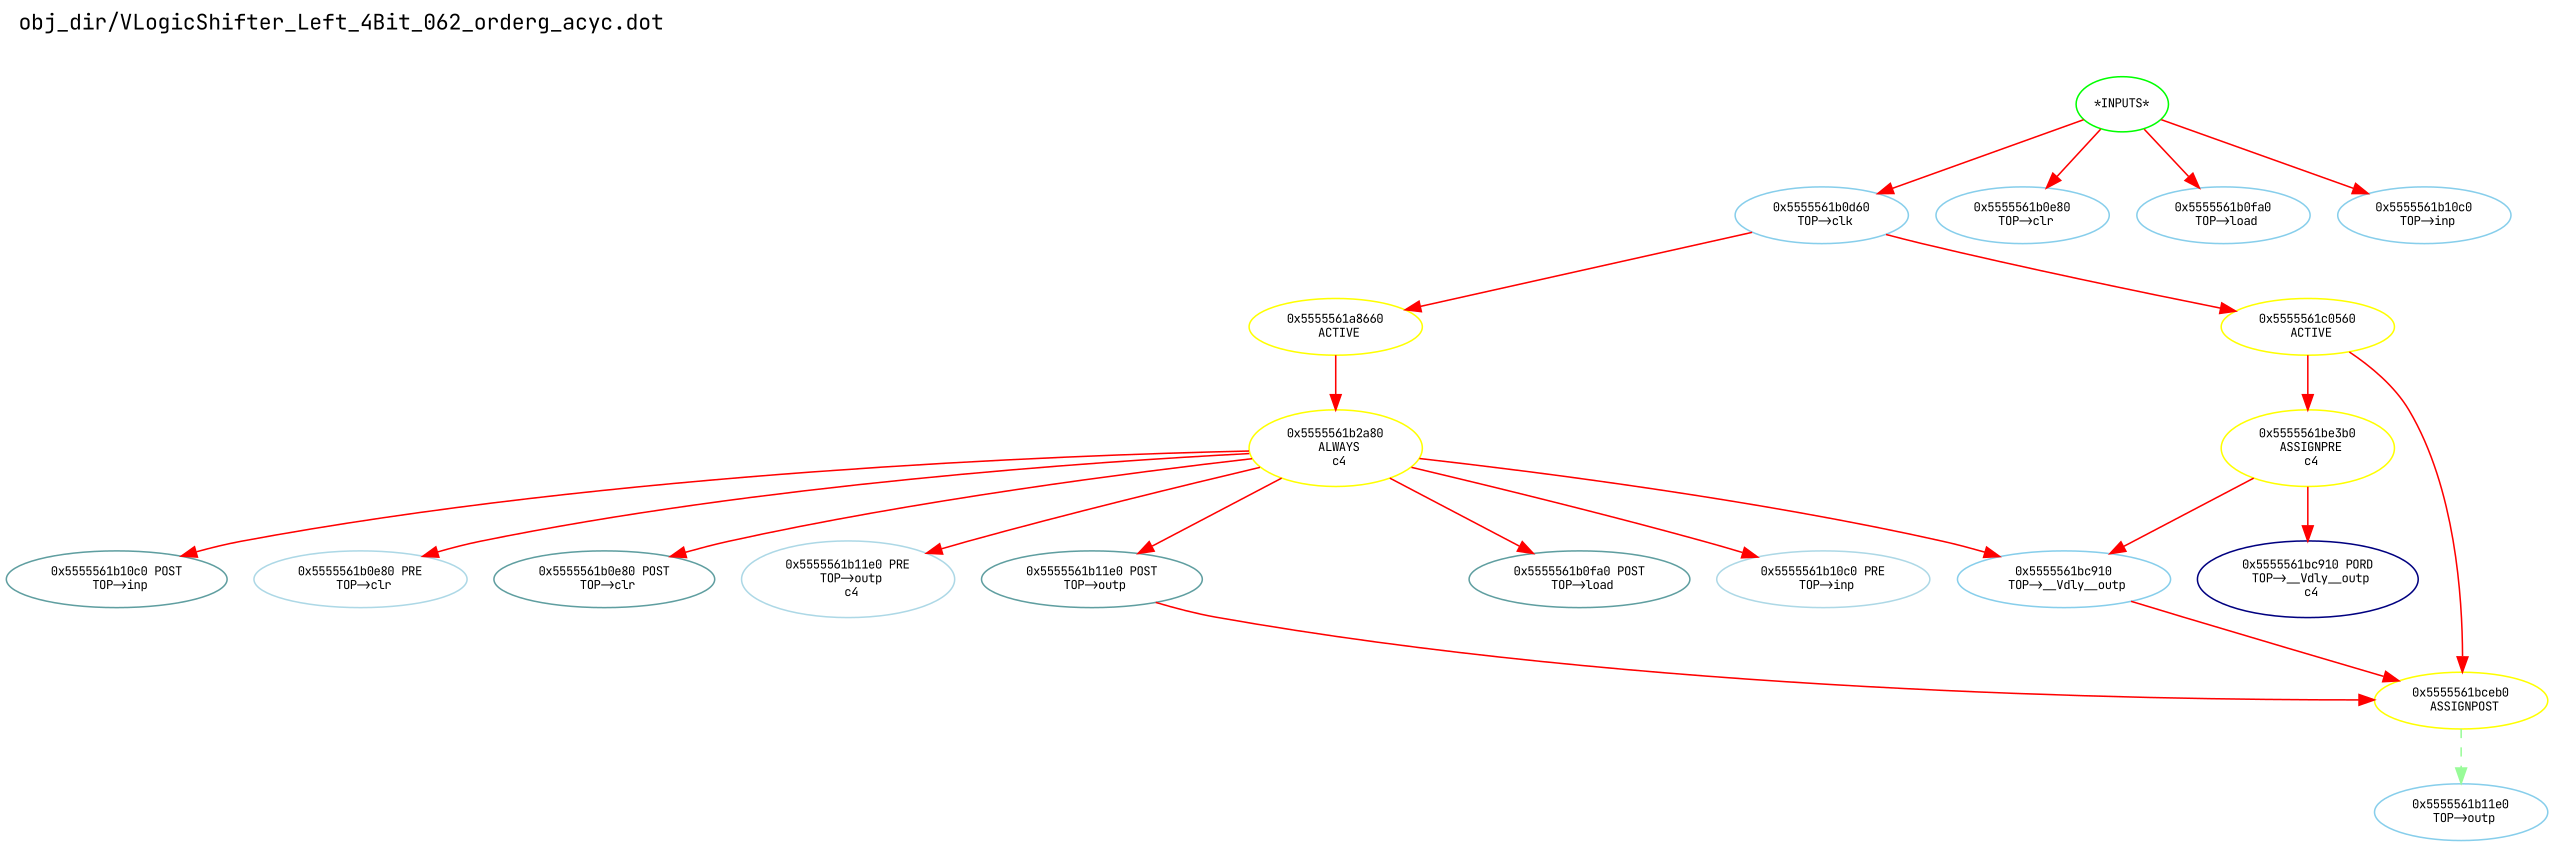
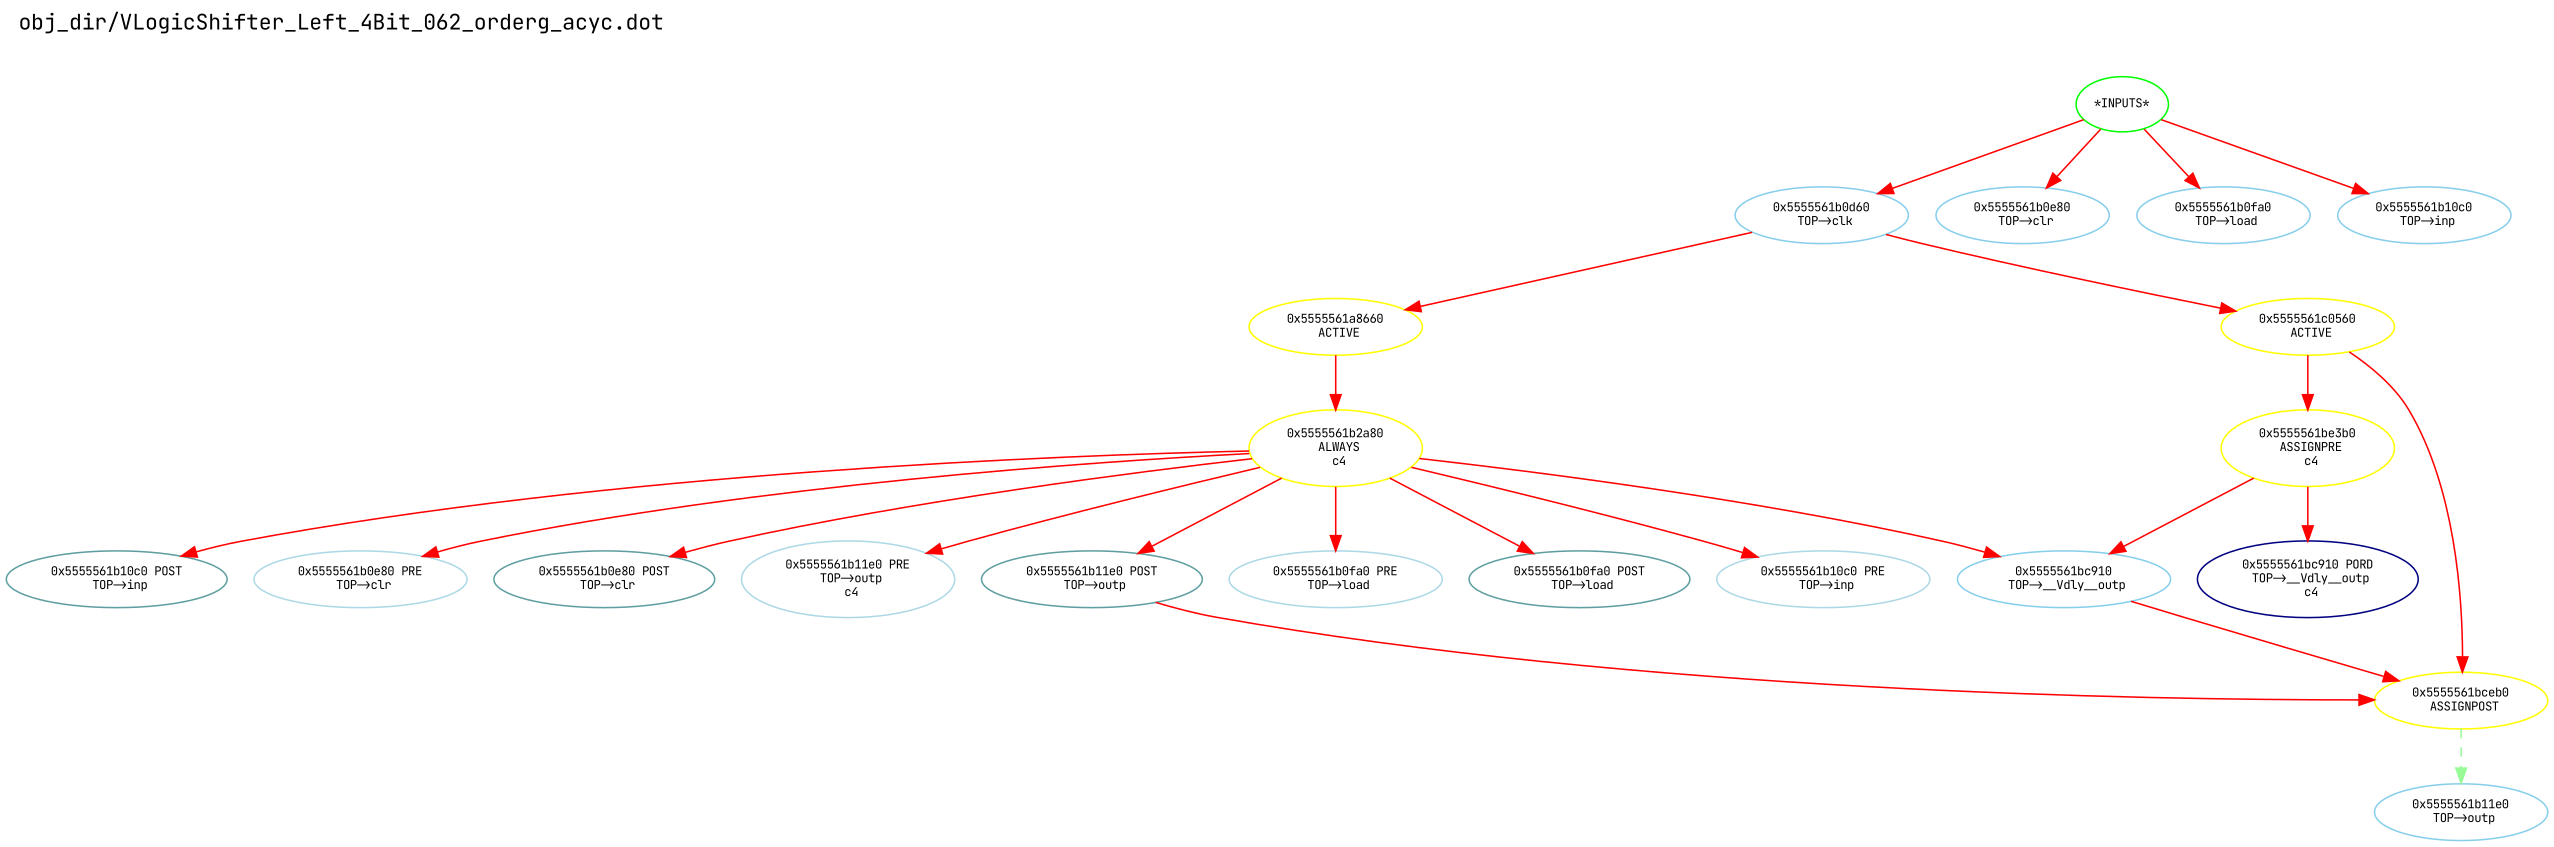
  digraph {
    fontname="JetBrains Mono"
    label="obj_dir/VLogicShifter_Left_4Bit_062_orderg_acyc.dot"
    labeljust=l
    labelloc=t
    rankdir=TB
    node [color=skyblue fontname="JetBrains Mono" fontsize=8]
    edge [color=red fontname="JetBrains Mono" fontsize=8 weight=32]
    n1 [color=green label="*INPUTS*"]
    n2 [label="0x5555561b0d60\n TOP->clk"]
    n3 [label="0x5555561b0e80\n TOP->clr"]
    n4 [label="0x5555561b0fa0\n TOP->load"]
    n5 [label="0x5555561b10c0\n TOP->inp"]
    n6 [color=yellow label="0x5555561a8660\n ACTIVE"]
    n7 [color=yellow label="0x5555561c0560\n ACTIVE"]
    n8 [color=yellow label="0x5555561b2a80\n ALWAYS\n c4"]
    n9 [color=yellow label="0x5555561bceb0\n ASSIGNPOST"]
    n10 [color=yellow label="0x5555561be3b0\n ASSIGNPRE\n c4"]
+   n11 [color=lightblue label="0x5555561b0fa0 PRE\n TOP->load"]
    n12 [color=CadetBlue label="0x5555561b0fa0 POST\n TOP->load"]
    n13 [color=lightblue label="0x5555561b10c0 PRE\n TOP->inp"]
    n14 [color=CadetBlue label="0x5555561b10c0 POST\n TOP->inp"]
    n15 [color=lightblue label="0x5555561b0e80 PRE\n TOP->clr"]
    n16 [color=CadetBlue label="0x5555561b0e80 POST\n TOP->clr"]
    n17 [color=lightblue label="0x5555561b11e0 PRE\n TOP->outp\n c4"]
    n18 [color=CadetBlue label="0x5555561b11e0 POST\n TOP->outp"]
    n19 [label="0x5555561bc910\n TOP->__Vdly__outp"]
    n20 [label="0x5555561b11e0\n TOP->outp"]
    n21 [color=NavyBlue label="0x5555561bc910 PORD\n TOP->__Vdly__outp\n c4"]
    n1 -> n2 [weight=1]
    n1 -> n3 [weight=1]
    n1 -> n4 [weight=1]
    n1 -> n5 [weight=1]
    n2 -> n6 [weight=8]
    n2 -> n7 [weight=8]
    n6 -> n8
    n7 -> n9
    n7 -> n10
+   n8 -> n11
    n8 -> n12 [weight=2]
    n8 -> n13
    n8 -> n14 [weight=2]
    n8 -> n15
    n8 -> n16 [weight=2]
    n8 -> n17
    n8 -> n18 [weight=2]
    n8 -> n19
    n9 -> n20 [color=PaleGreen style=dashed weight=1]
    n10 -> n19
    n10 -> n21
    n18 -> n9 [weight=2]
    n19 -> n9 [weight=8]
  }
